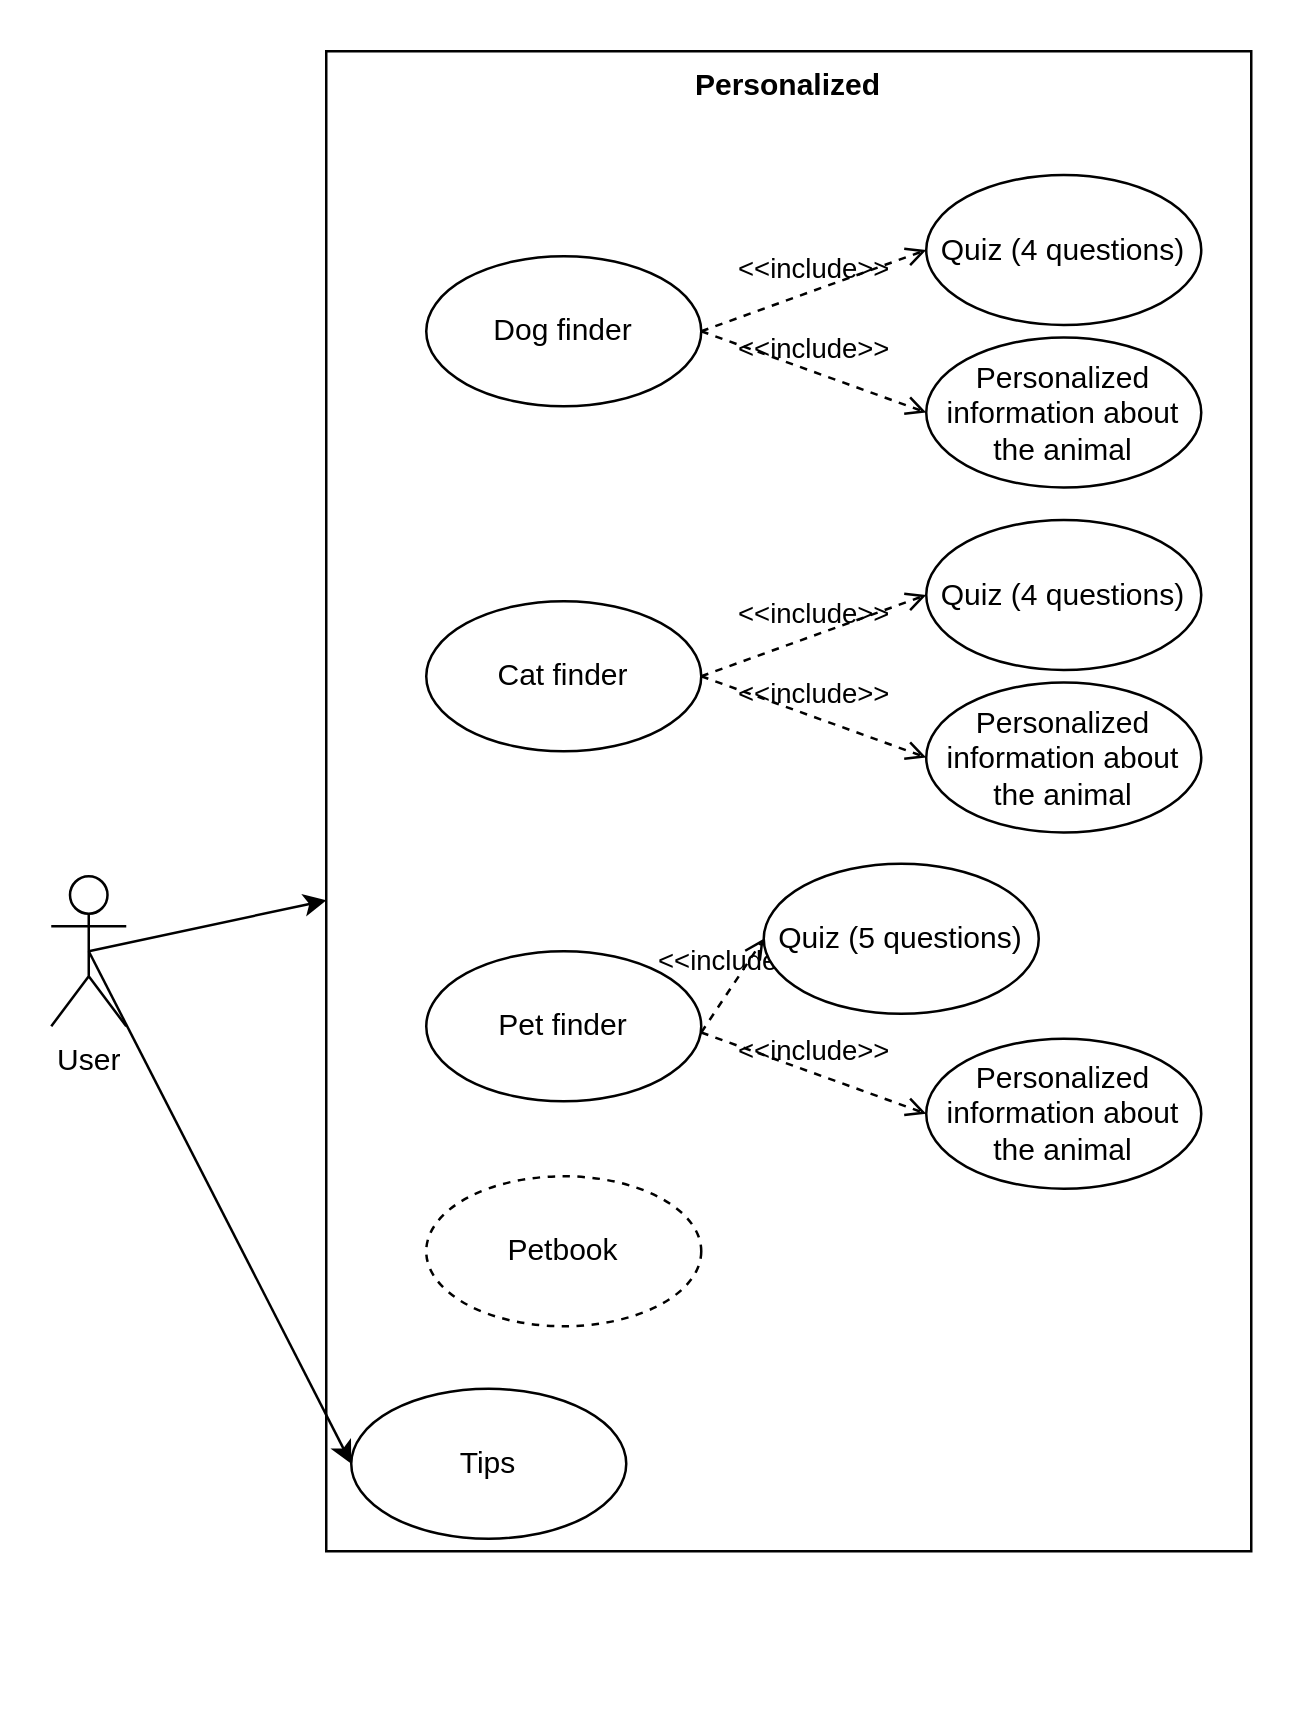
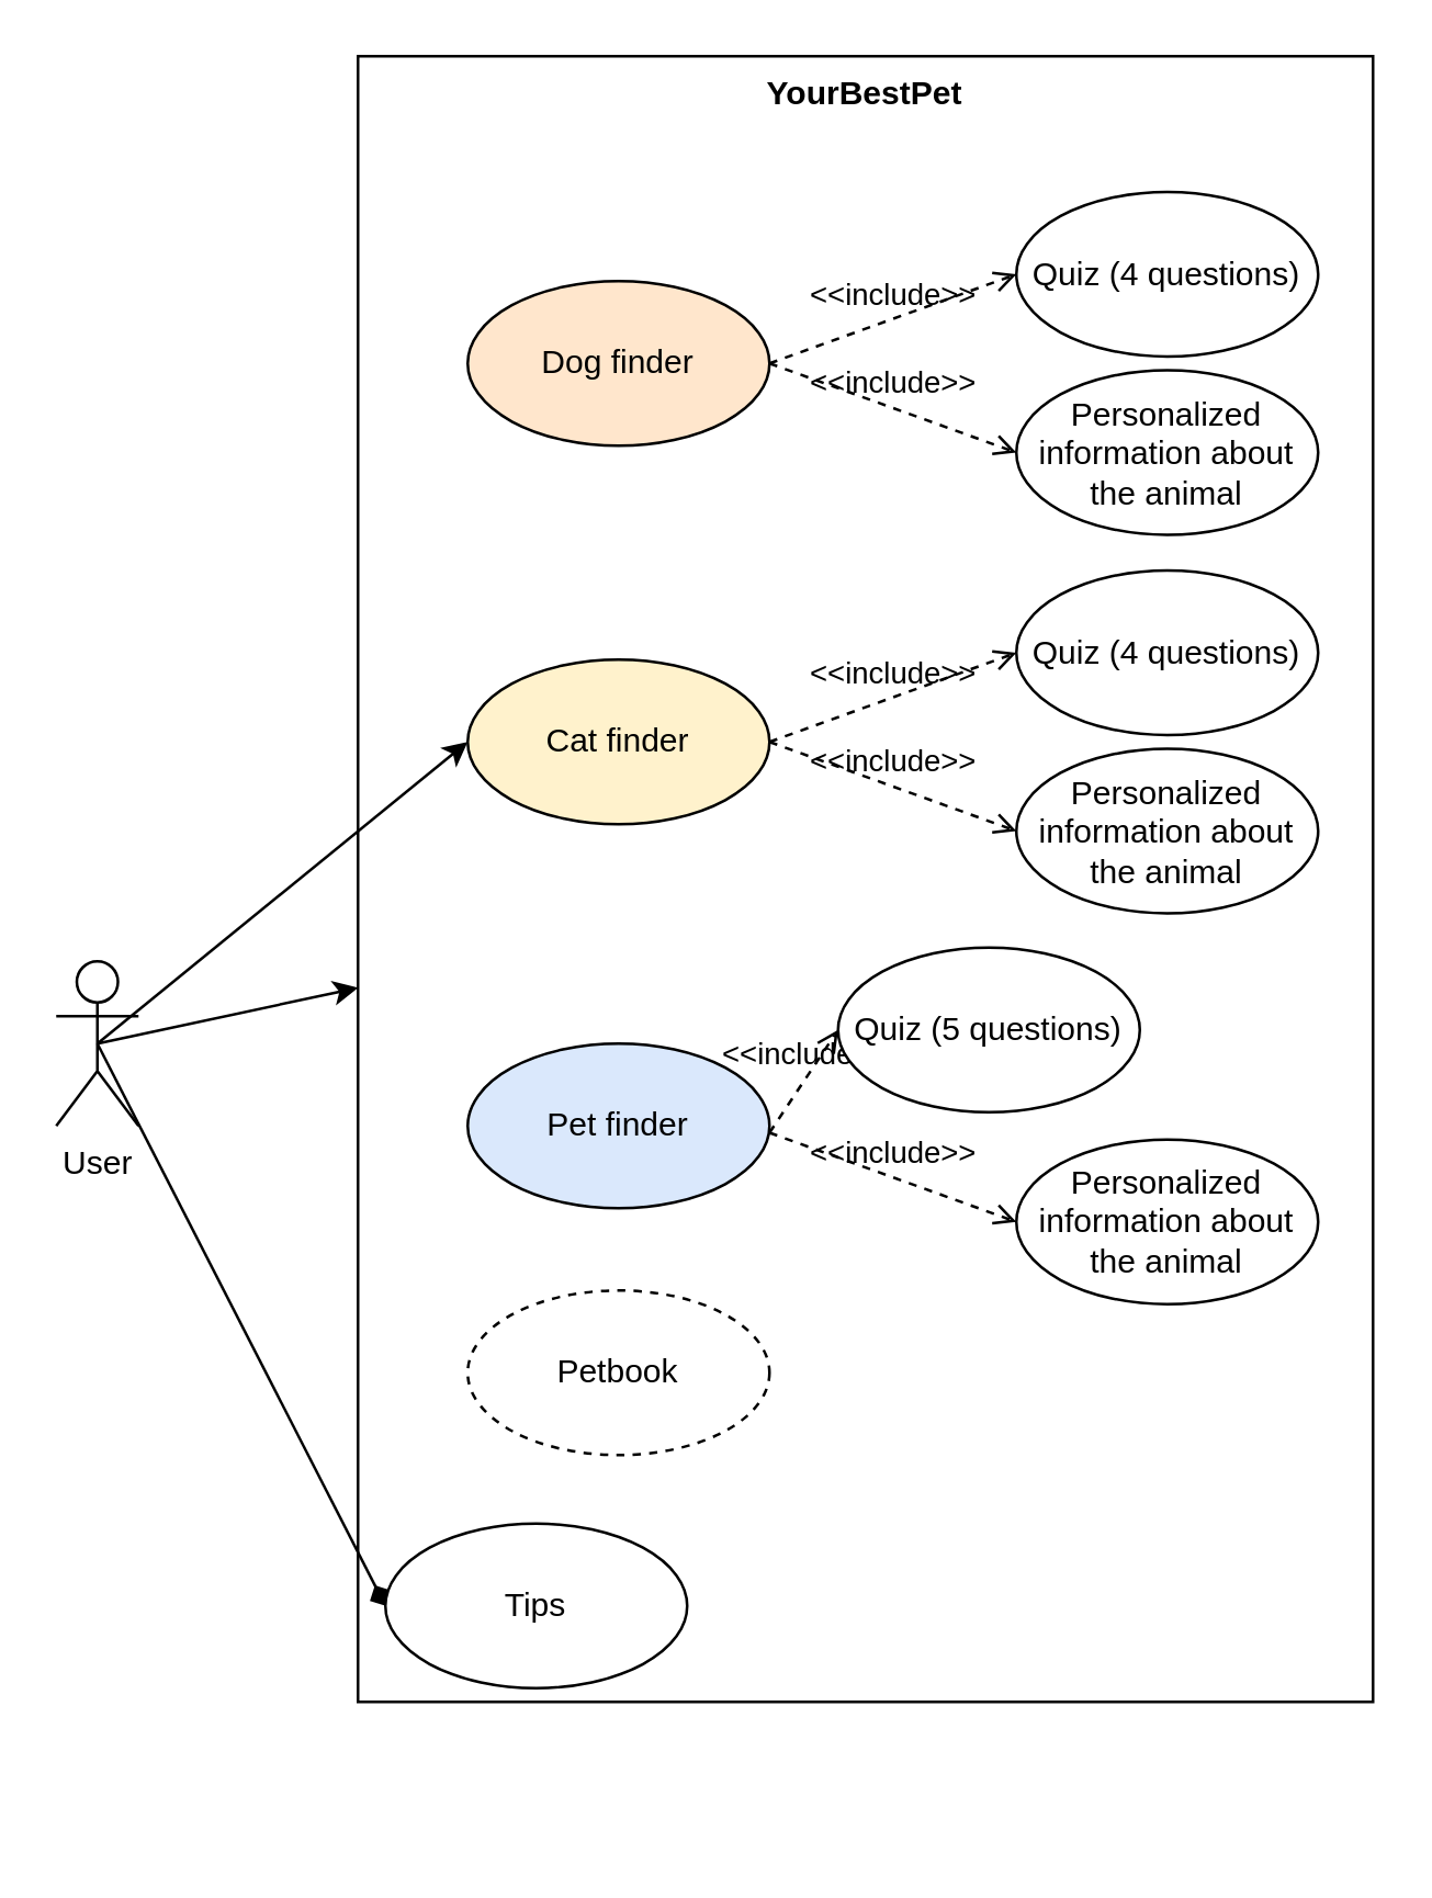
  <mxCell id="0" />
  <mxCell id="1" parent="0" />
- <mxCell id="2" value="Personalized" style="shape=rect;html=1;verticalAlign=top;fontStyle=1;whiteSpace=wrap;align=center;" vertex="1" parent="1"><mxGeometry x="130" y="20" width="370" height="600" as="geometry" /></mxCell>
+ <mxCell id="2" value="YourBestPet" style="shape=rect;html=1;verticalAlign=top;fontStyle=1;whiteSpace=wrap;align=center;" vertex="1" parent="1"><mxGeometry x="130" y="20" width="370" height="600" as="geometry" /></mxCell>
+ <mxCell id="3" style="rounded=0;orthogonalLoop=1;jettySize=auto;html=1;exitX=0.5;exitY=0.5;exitDx=0;exitDy=0;exitPerimeter=0;entryX=0;entryY=0.5;entryDx=0;entryDy=0;" edge="1" parent="1" source="6" target="7"><mxGeometry relative="1" as="geometry" /></mxCell>
  <mxCell id="4" style="rounded=0;orthogonalLoop=1;jettySize=auto;html=1;exitX=0.5;exitY=0.5;exitDx=0;exitDy=0;exitPerimeter=0;" edge="1" parent="1" source="6" target="2"><mxGeometry relative="1" as="geometry" /></mxCell>
- <mxCell id="5" style="edgeStyle=none;rounded=0;orthogonalLoop=1;jettySize=auto;html=1;exitX=0.5;exitY=0.5;exitDx=0;exitDy=0;exitPerimeter=0;entryX=0;entryY=0.5;entryDx=0;entryDy=0;" edge="1" parent="1" source="6" target="10"><mxGeometry relative="1" as="geometry" /></mxCell>
+ <mxCell id="5" style="edgeStyle=none;rounded=0;orthogonalLoop=1;jettySize=auto;html=1;exitX=0.5;exitY=0.5;exitDx=0;exitDy=0;exitPerimeter=0;entryX=0;entryY=0.5;entryDx=0;entryDy=0;endArrow=diamond;" edge="1" parent="1" source="6" target="10"><mxGeometry relative="1" as="geometry" /></mxCell>
  <mxCell id="6" value="User" style="shape=umlActor;html=1;verticalLabelPosition=bottom;verticalAlign=top;align=center;" vertex="1" parent="1"><mxGeometry x="20" y="350" width="30" height="60" as="geometry" /></mxCell>
- <mxCell id="7" value="Cat finder" style="ellipse;whiteSpace=wrap;html=1;" vertex="1" parent="1"><mxGeometry x="170" y="240" width="110" height="60" as="geometry" /></mxCell>
- <mxCell id="8" value="Pet finder" style="ellipse;whiteSpace=wrap;html=1;" vertex="1" parent="1"><mxGeometry x="170" y="380" width="110" height="60" as="geometry" /></mxCell>
+ <mxCell id="7" value="Cat finder" style="ellipse;whiteSpace=wrap;html=1;fillColor=#fff2cc;" vertex="1" parent="1"><mxGeometry x="170" y="240" width="110" height="60" as="geometry" /></mxCell>
+ <mxCell id="8" value="Pet finder" style="ellipse;whiteSpace=wrap;html=1;fillColor=#dae8fc;" vertex="1" parent="1"><mxGeometry x="170" y="380" width="110" height="60" as="geometry" /></mxCell>
  <mxCell id="9" value="Petbook" style="ellipse;whiteSpace=wrap;html=1;dashed=1;" vertex="1" parent="1"><mxGeometry x="170" y="470" width="110" height="60" as="geometry" /></mxCell>
  <mxCell id="10" value="Tips" style="ellipse;whiteSpace=wrap;html=1;" vertex="1" parent="1"><mxGeometry x="140" y="555" width="110" height="60" as="geometry" /></mxCell>
  <mxCell id="11" style="edgeStyle=none;rounded=0;orthogonalLoop=1;jettySize=auto;html=1;exitX=0.25;exitY=1;exitDx=0;exitDy=0;" edge="1" parent="1"><mxGeometry relative="1" as="geometry"><mxPoint x="222.5" y="670" as="sourcePoint" /><mxPoint x="222.5" y="670" as="targetPoint" /></mxGeometry></mxCell>
  <mxCell id="12" value="&amp;lt;&amp;lt;include&amp;gt;&amp;gt;" style="edgeStyle=none;html=1;endArrow=open;verticalAlign=bottom;dashed=1;labelBackgroundColor=none;exitX=1;exitY=0.5;exitDx=0;exitDy=0;entryX=0;entryY=0.5;entryDx=0;entryDy=0;" edge="1" parent="1" source="7" target="13"><mxGeometry width="160" relative="1" as="geometry"><mxPoint x="200" y="500" as="sourcePoint" /><mxPoint x="370" y="490" as="targetPoint" /></mxGeometry></mxCell>
  <mxCell id="13" value="Quiz (4 questions)" style="ellipse;whiteSpace=wrap;html=1;" vertex="1" parent="1"><mxGeometry x="370" y="207.5" width="110" height="60" as="geometry" /></mxCell>
  <mxCell id="14" value="&amp;lt;&amp;lt;include&amp;gt;&amp;gt;" style="edgeStyle=none;html=1;endArrow=open;verticalAlign=bottom;dashed=1;labelBackgroundColor=none;entryX=0;entryY=0.5;entryDx=0;entryDy=0;" edge="1" parent="1" target="15"><mxGeometry width="160" relative="1" as="geometry"><mxPoint x="280" y="270" as="sourcePoint" /><mxPoint x="380" y="515" as="targetPoint" /></mxGeometry></mxCell>
  <mxCell id="15" value="Personalized information about the animal" style="ellipse;whiteSpace=wrap;html=1;" vertex="1" parent="1"><mxGeometry x="370" y="272.5" width="110" height="60" as="geometry" /></mxCell>
  <mxCell id="16" value="&amp;lt;&amp;lt;include&amp;gt;&amp;gt;" style="edgeStyle=none;html=1;endArrow=open;verticalAlign=bottom;dashed=1;labelBackgroundColor=none;exitX=1;exitY=0.5;exitDx=0;exitDy=0;entryX=0;entryY=0.5;entryDx=0;entryDy=0;" edge="1" parent="1" target="17"><mxGeometry width="160" relative="1" as="geometry"><mxPoint x="280" y="412.5" as="sourcePoint" /><mxPoint x="370" y="632.5" as="targetPoint" /></mxGeometry></mxCell>
  <mxCell id="17" value="Quiz (5 questions)" style="ellipse;whiteSpace=wrap;html=1;" vertex="1" parent="1"><mxGeometry x="305" y="345" width="110" height="60" as="geometry" /></mxCell>
  <mxCell id="18" value="&amp;lt;&amp;lt;include&amp;gt;&amp;gt;" style="edgeStyle=none;html=1;endArrow=open;verticalAlign=bottom;dashed=1;labelBackgroundColor=none;entryX=0;entryY=0.5;entryDx=0;entryDy=0;" edge="1" parent="1" target="19"><mxGeometry width="160" relative="1" as="geometry"><mxPoint x="280" y="412.5" as="sourcePoint" /><mxPoint x="380" y="657.5" as="targetPoint" /></mxGeometry></mxCell>
  <mxCell id="19" value="Personalized information about the animal" style="ellipse;whiteSpace=wrap;html=1;" vertex="1" parent="1"><mxGeometry x="370" y="415" width="110" height="60" as="geometry" /></mxCell>
- <mxCell id="20" value="Dog finder" style="ellipse;whiteSpace=wrap;html=1;" vertex="1" parent="1"><mxGeometry x="170" y="102" width="110" height="60" as="geometry" /></mxCell>
+ <mxCell id="20" value="Dog finder" style="ellipse;whiteSpace=wrap;html=1;fillColor=#ffe6cc;" vertex="1" parent="1"><mxGeometry x="170" y="102" width="110" height="60" as="geometry" /></mxCell>
  <mxCell id="21" value="&amp;lt;&amp;lt;include&amp;gt;&amp;gt;" style="edgeStyle=none;html=1;endArrow=open;verticalAlign=bottom;dashed=1;labelBackgroundColor=none;exitX=1;exitY=0.5;exitDx=0;exitDy=0;entryX=0;entryY=0.5;entryDx=0;entryDy=0;" edge="1" parent="1" source="20" target="22"><mxGeometry width="160" relative="1" as="geometry"><mxPoint x="200" y="362" as="sourcePoint" /><mxPoint x="370" y="352" as="targetPoint" /></mxGeometry></mxCell>
  <mxCell id="22" value="Quiz (4 questions)" style="ellipse;whiteSpace=wrap;html=1;" vertex="1" parent="1"><mxGeometry x="370" y="69.5" width="110" height="60" as="geometry" /></mxCell>
  <mxCell id="23" value="&amp;lt;&amp;lt;include&amp;gt;&amp;gt;" style="edgeStyle=none;html=1;endArrow=open;verticalAlign=bottom;dashed=1;labelBackgroundColor=none;entryX=0;entryY=0.5;entryDx=0;entryDy=0;" edge="1" parent="1" target="24"><mxGeometry width="160" relative="1" as="geometry"><mxPoint x="280" y="132" as="sourcePoint" /><mxPoint x="380" y="377" as="targetPoint" /></mxGeometry></mxCell>
  <mxCell id="24" value="Personalized information about the animal" style="ellipse;whiteSpace=wrap;html=1;" vertex="1" parent="1"><mxGeometry x="370" y="134.5" width="110" height="60" as="geometry" /></mxCell>
